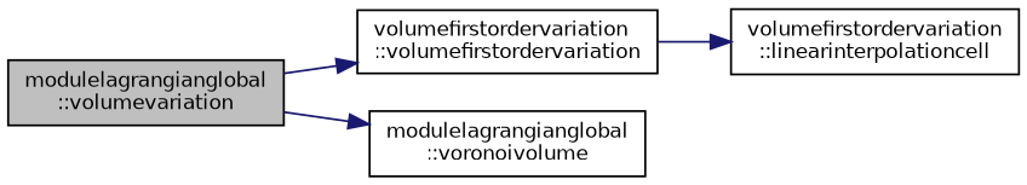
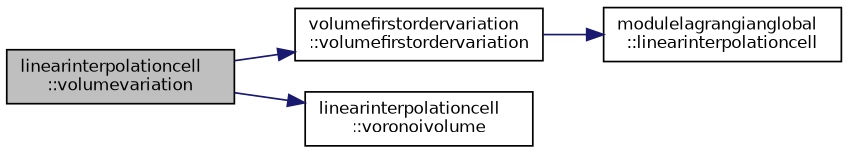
  digraph {
    rankdir=LR
    node [color=black fillcolor=white fontname=Helvetica fontsize=10 shape=record style=filled]
    edge [color=midnightblue fontname=Helvetica fontsize=10 labelfontname=Helvetica labelfontsize=10 style=solid]
-   n1 [fillcolor=grey75 fontcolor=black height=0.2 label="modulelagrangianglobal\l::volumevariation" width=0.4]
+   n1 [fillcolor=grey75 fontcolor=black height=0.2 label="linearinterpolationcell\l::volumevariation" width=0.4]
    n2 [height=0.2 label="volumefirstordervariation\l::volumefirstordervariation" width=0.4]
-   n3 [height=0.2 label="modulelagrangianglobal\l::voronoivolume" width=0.4]
-   n4 [height=0.2 label="volumefirstordervariation\l::linearinterpolationcell" width=0.4]
+   n3 [height=0.2 label="linearinterpolationcell\l::voronoivolume" width=0.4]
+   n4 [height=0.2 label="modulelagrangianglobal\l::linearinterpolationcell" width=0.4]
    n1 -> n2
    n1 -> n3
    n2 -> n4
  }
